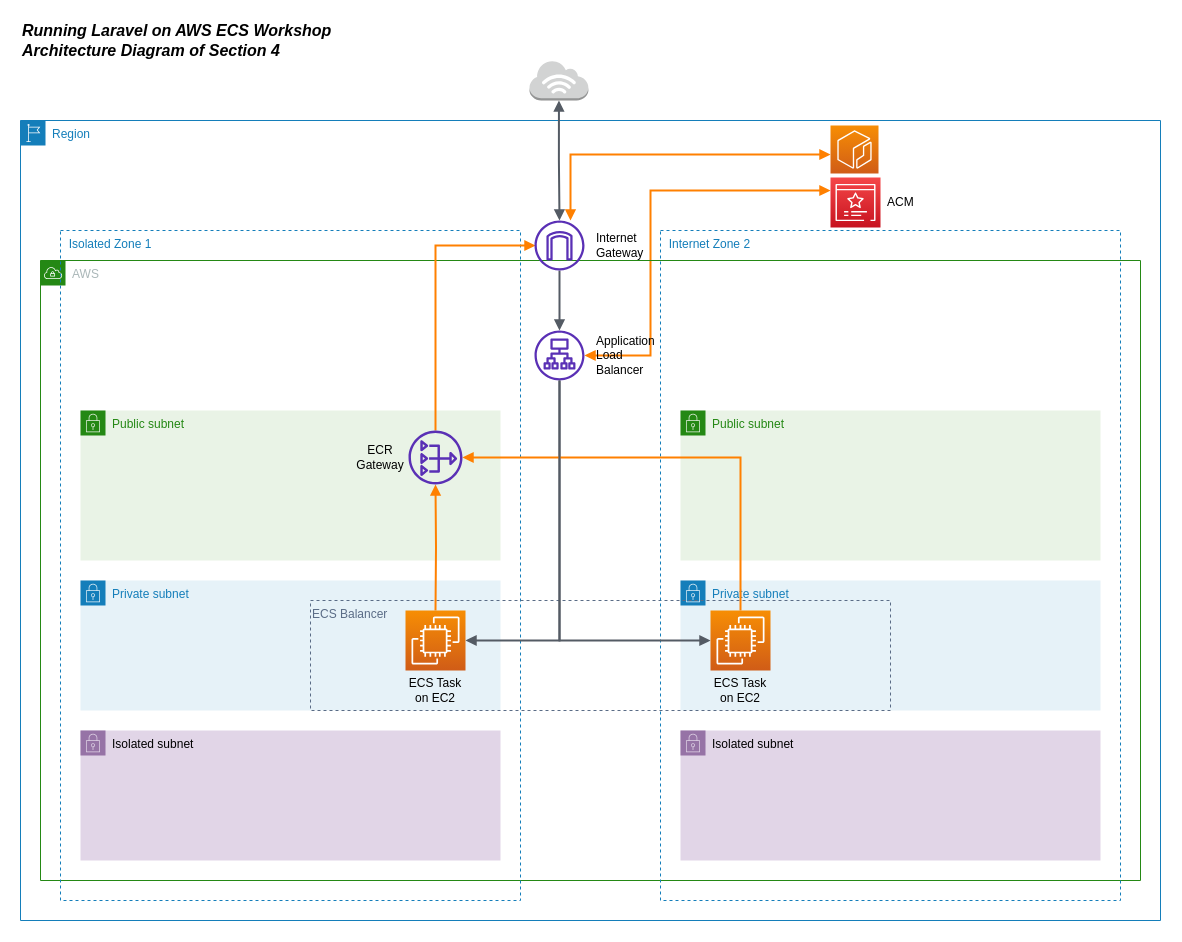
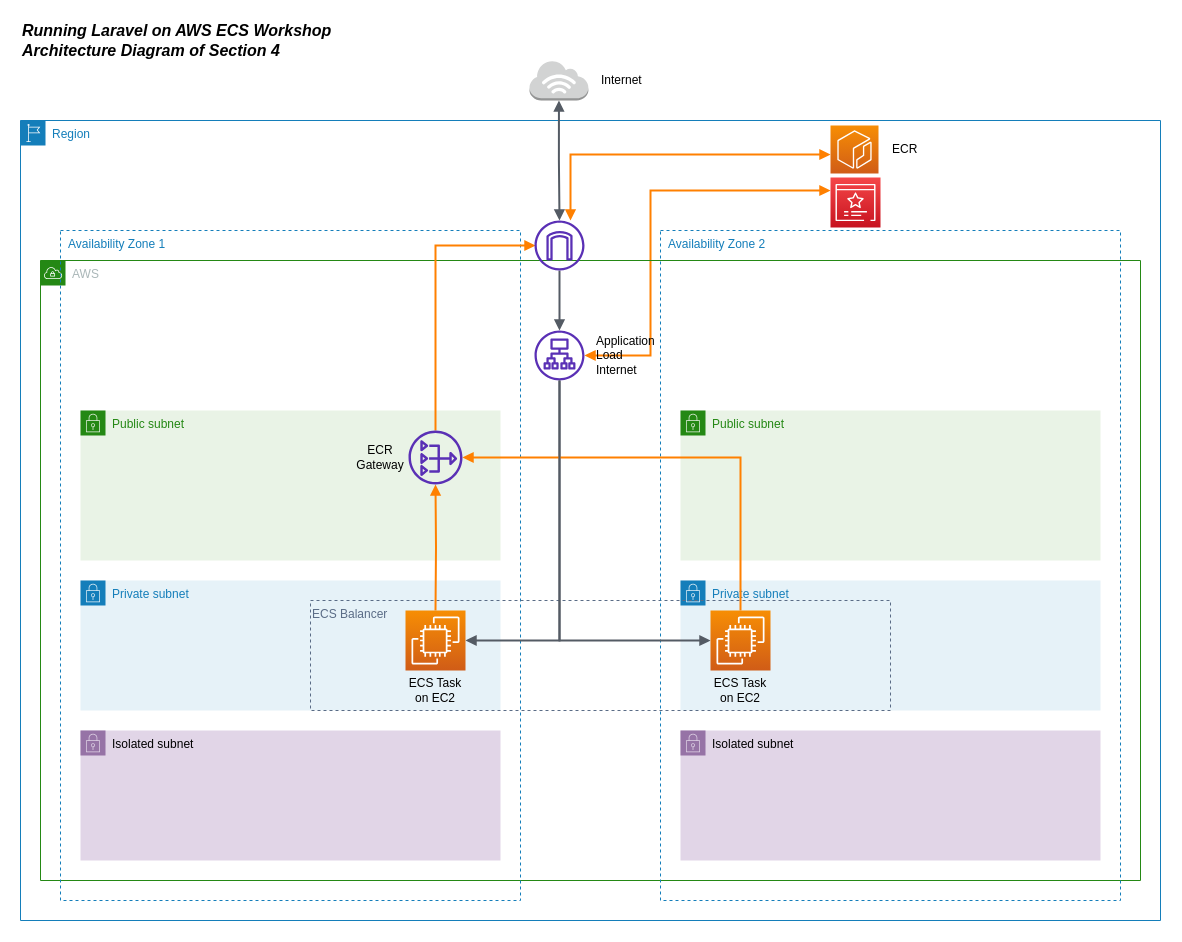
  <mxCell id="0" />
  <mxCell id="1" parent="0" />
  <mxCell id="2" value="Region" style="points=[[0,0],[0.25,0],[0.5,0],[0.75,0],[1,0],[1,0.25],[1,0.5],[1,0.75],[1,1],[0.75,1],[0.5,1],[0.25,1],[0,1],[0,0.75],[0,0.5],[0,0.25]];outlineConnect=0;gradientColor=none;html=1;whiteSpace=wrap;fontSize=12;fontStyle=0;shape=mxgraph.aws4.group;grIcon=mxgraph.aws4.group_region;strokeColor=#147EBA;fillColor=none;verticalAlign=top;align=left;spacingLeft=30;fontColor=#147EBA;dashed=0;" parent="1" vertex="1"><mxGeometry x="20" y="120" width="1140" height="800" as="geometry" /></mxCell>
  <mxCell id="3" style="edgeStyle=orthogonalEdgeStyle;rounded=0;orthogonalLoop=1;jettySize=auto;html=1;endArrow=block;endFill=1;strokeWidth=2;startArrow=block;startFill=1;fillColor=#ffe6cc;strokeColor=#FF8000;" edge="1" parent="1" source="11" target="43"><mxGeometry relative="1" as="geometry"><Array as="points"><mxPoint x="650" y="355" /><mxPoint x="650" y="190" /></Array><mxPoint x="580" y="230" as="sourcePoint" /><mxPoint x="840" y="184" as="targetPoint" /></mxGeometry></mxCell>
  <mxCell id="4" value="Private subnet" style="points=[[0,0],[0.25,0],[0.5,0],[0.75,0],[1,0],[1,0.25],[1,0.5],[1,0.75],[1,1],[0.75,1],[0.5,1],[0.25,1],[0,1],[0,0.75],[0,0.5],[0,0.25]];outlineConnect=0;gradientColor=none;html=1;whiteSpace=wrap;fontSize=12;fontStyle=0;shape=mxgraph.aws4.group;grIcon=mxgraph.aws4.group_security_group;grStroke=0;strokeColor=#147EBA;fillColor=#E6F2F8;verticalAlign=top;align=left;spacingLeft=30;fontColor=#147EBA;dashed=0;" parent="1" vertex="1"><mxGeometry x="680" y="580" width="420" height="130" as="geometry" /></mxCell>
  <mxCell id="5" value="Private subnet" style="points=[[0,0],[0.25,0],[0.5,0],[0.75,0],[1,0],[1,0.25],[1,0.5],[1,0.75],[1,1],[0.75,1],[0.5,1],[0.25,1],[0,1],[0,0.75],[0,0.5],[0,0.25]];outlineConnect=0;gradientColor=none;html=1;whiteSpace=wrap;fontSize=12;fontStyle=0;shape=mxgraph.aws4.group;grIcon=mxgraph.aws4.group_security_group;grStroke=0;strokeColor=#147EBA;fillColor=#E6F2F8;verticalAlign=top;align=left;spacingLeft=30;fontColor=#147EBA;dashed=0;" parent="1" vertex="1"><mxGeometry x="80" y="580" width="420" height="130" as="geometry" /></mxCell>
  <mxCell id="6" value="AWS" style="points=[[0,0],[0.25,0],[0.5,0],[0.75,0],[1,0],[1,0.25],[1,0.5],[1,0.75],[1,1],[0.75,1],[0.5,1],[0.25,1],[0,1],[0,0.75],[0,0.5],[0,0.25]];outlineConnect=0;gradientColor=none;html=1;whiteSpace=wrap;fontSize=12;fontStyle=0;shape=mxgraph.aws4.group;grIcon=mxgraph.aws4.group_vpc;strokeColor=#248814;fillColor=none;verticalAlign=top;align=left;spacingLeft=30;fontColor=#AAB7B8;dashed=0;" parent="1" vertex="1"><mxGeometry x="40" y="260" width="1100" height="620" as="geometry" /></mxCell>
- <mxCell id="7" value="  Isolated Zone 1" style="fillColor=none;strokeColor=#147EBA;dashed=1;verticalAlign=top;fontStyle=0;fontColor=#147EBA;align=left;" parent="1" vertex="1"><mxGeometry x="60" y="230" width="460" height="670" as="geometry" /></mxCell>
+ <mxCell id="7" value="  Availability Zone 1" style="fillColor=none;strokeColor=#147EBA;dashed=1;verticalAlign=top;fontStyle=0;fontColor=#147EBA;align=left;" parent="1" vertex="1"><mxGeometry x="60" y="230" width="460" height="670" as="geometry" /></mxCell>
  <mxCell id="8" value="ECS Balancer" style="fillColor=none;strokeColor=#5A6C86;dashed=1;verticalAlign=top;fontStyle=0;fontColor=#5A6C86;align=left;" parent="1" vertex="1"><mxGeometry x="310" y="600" width="580" height="110" as="geometry" /></mxCell>
  <mxCell id="9" value="Public subnet" style="points=[[0,0],[0.25,0],[0.5,0],[0.75,0],[1,0],[1,0.25],[1,0.5],[1,0.75],[1,1],[0.75,1],[0.5,1],[0.25,1],[0,1],[0,0.75],[0,0.5],[0,0.25]];outlineConnect=0;gradientColor=none;html=1;whiteSpace=wrap;fontSize=12;fontStyle=0;shape=mxgraph.aws4.group;grIcon=mxgraph.aws4.group_security_group;grStroke=0;strokeColor=#248814;fillColor=#E9F3E6;verticalAlign=top;align=left;spacingLeft=30;fontColor=#248814;dashed=0;" parent="1" vertex="1"><mxGeometry x="80" y="410" width="420" height="150" as="geometry" /></mxCell>
  <mxCell id="10" value="" style="group" parent="1" vertex="1" connectable="0"><mxGeometry x="534" y="330" width="95" height="50" as="geometry" /></mxCell>
  <mxCell id="11" value="" style="outlineConnect=0;fontColor=#232F3E;gradientColor=none;fillColor=#5A30B5;strokeColor=none;dashed=0;verticalLabelPosition=bottom;verticalAlign=top;align=center;html=1;fontSize=12;fontStyle=0;aspect=fixed;pointerEvents=1;shape=mxgraph.aws4.application_load_balancer;" parent="10" vertex="1"><mxGeometry width="50" height="50" as="geometry" /></mxCell>
- <mxCell id="12" value="Application Load&lt;br&gt;&lt;div&gt;&lt;span&gt;Balancer&lt;/span&gt;&lt;/div&gt;" style="text;html=1;strokeColor=none;fillColor=none;align=left;verticalAlign=middle;whiteSpace=wrap;rounded=0;shadow=0;labelBackgroundColor=none;sketch=0;" parent="10" vertex="1"><mxGeometry x="60" y="15" width="40" height="20" as="geometry" /></mxCell>
+ <mxCell id="12" value="Application Load&lt;br&gt;&lt;div&gt;&lt;span&gt;Internet&lt;/span&gt;&lt;/div&gt;" style="text;html=1;strokeColor=none;fillColor=none;align=left;verticalAlign=middle;whiteSpace=wrap;rounded=0;shadow=0;labelBackgroundColor=none;sketch=0;" parent="10" vertex="1"><mxGeometry x="60" y="15" width="40" height="20" as="geometry" /></mxCell>
  <mxCell id="13" value="" style="group" parent="1" vertex="1" connectable="0"><mxGeometry x="529" y="60" width="110" height="40" as="geometry" /></mxCell>
  <mxCell id="14" value="" style="outlineConnect=0;dashed=0;verticalLabelPosition=bottom;verticalAlign=top;align=center;html=1;shape=mxgraph.aws3.internet_3;fillColor=#D2D3D3;gradientColor=none;shadow=0;labelBackgroundColor=none;sketch=0;strokeColor=#000000;" parent="13" vertex="1"><mxGeometry width="58.89" height="40" as="geometry" /></mxCell>
+ <mxCell id="15" value="Internet" style="text;html=1;strokeColor=none;fillColor=none;align=left;verticalAlign=middle;whiteSpace=wrap;rounded=0;shadow=0;labelBackgroundColor=none;sketch=0;" parent="13" vertex="1"><mxGeometry x="70" y="10" width="40" height="20" as="geometry" /></mxCell>
  <mxCell id="16" value="" style="edgeStyle=orthogonalEdgeStyle;html=1;endArrow=block;elbow=vertical;startArrow=block;startFill=1;endFill=1;strokeColor=#545B64;rounded=0;exitX=0.5;exitY=1;exitDx=0;exitDy=0;exitPerimeter=0;strokeWidth=2;" parent="1" source="14" target="41" edge="1"><mxGeometry width="100" relative="1" as="geometry"><mxPoint x="584" y="150" as="sourcePoint" /><mxPoint x="684" y="150" as="targetPoint" /></mxGeometry></mxCell>
  <mxCell id="17" value="" style="edgeStyle=orthogonalEdgeStyle;html=1;endArrow=none;elbow=vertical;startArrow=block;startFill=1;strokeColor=#545B64;rounded=0;strokeWidth=2;" parent="1" source="11" target="41" edge="1"><mxGeometry width="100" relative="1" as="geometry"><mxPoint x="739" y="120" as="sourcePoint" /><mxPoint x="839" y="120" as="targetPoint" /></mxGeometry></mxCell>
  <mxCell id="18" style="edgeStyle=orthogonalEdgeStyle;rounded=0;orthogonalLoop=1;jettySize=auto;html=1;endArrow=block;endFill=1;strokeWidth=2;fillColor=#ffe6cc;strokeColor=#FF8000;" parent="1" target="30" edge="1"><mxGeometry relative="1" as="geometry"><mxPoint x="435" y="610" as="sourcePoint" /></mxGeometry></mxCell>
  <mxCell id="19" value="ECS Task on EC2" style="text;html=1;strokeColor=none;fillColor=none;align=center;verticalAlign=middle;whiteSpace=wrap;rounded=0;shadow=0;labelBackgroundColor=none;sketch=0;" parent="1" vertex="1"><mxGeometry x="400" y="680" width="70" height="20" as="geometry" /></mxCell>
  <mxCell id="20" value="" style="edgeStyle=orthogonalEdgeStyle;html=1;endArrow=none;elbow=vertical;startArrow=block;startFill=1;strokeColor=#545B64;rounded=0;strokeWidth=2;" parent="1" target="11" edge="1"><mxGeometry width="100" relative="1" as="geometry"><mxPoint x="465" y="640" as="sourcePoint" /><mxPoint x="281" y="380" as="targetPoint" /><Array as="points"><mxPoint x="559" y="640" /></Array></mxGeometry></mxCell>
- <mxCell id="21" value="  Internet Zone 2" style="fillColor=none;strokeColor=#147EBA;dashed=1;verticalAlign=top;fontStyle=0;fontColor=#147EBA;align=left;" parent="1" vertex="1"><mxGeometry x="660" y="230" width="460" height="670" as="geometry" /></mxCell>
+ <mxCell id="21" value="  Availability Zone 2" style="fillColor=none;strokeColor=#147EBA;dashed=1;verticalAlign=top;fontStyle=0;fontColor=#147EBA;align=left;" parent="1" vertex="1"><mxGeometry x="660" y="230" width="460" height="670" as="geometry" /></mxCell>
  <mxCell id="22" value="Public subnet" style="points=[[0,0],[0.25,0],[0.5,0],[0.75,0],[1,0],[1,0.25],[1,0.5],[1,0.75],[1,1],[0.75,1],[0.5,1],[0.25,1],[0,1],[0,0.75],[0,0.5],[0,0.25]];outlineConnect=0;gradientColor=none;html=1;whiteSpace=wrap;fontSize=12;fontStyle=0;shape=mxgraph.aws4.group;grIcon=mxgraph.aws4.group_security_group;grStroke=0;strokeColor=#248814;fillColor=#E9F3E6;verticalAlign=top;align=left;spacingLeft=30;fontColor=#248814;dashed=0;" parent="1" vertex="1"><mxGeometry x="680" y="410" width="420" height="150" as="geometry" /></mxCell>
  <mxCell id="23" value="Isolated subnet" style="points=[[0,0],[0.25,0],[0.5,0],[0.75,0],[1,0],[1,0.25],[1,0.5],[1,0.75],[1,1],[0.75,1],[0.5,1],[0.25,1],[0,1],[0,0.75],[0,0.5],[0,0.25]];outlineConnect=0;html=1;whiteSpace=wrap;fontSize=12;fontStyle=0;shape=mxgraph.aws4.group;grIcon=mxgraph.aws4.group_security_group;grStroke=0;strokeColor=#9673a6;fillColor=#e1d5e7;verticalAlign=top;align=left;spacingLeft=30;dashed=0;shadow=0;" parent="1" vertex="1"><mxGeometry x="80" y="730" width="420" height="130" as="geometry" /></mxCell>
  <mxCell id="24" value="Isolated subnet" style="points=[[0,0],[0.25,0],[0.5,0],[0.75,0],[1,0],[1,0.25],[1,0.5],[1,0.75],[1,1],[0.75,1],[0.5,1],[0.25,1],[0,1],[0,0.75],[0,0.5],[0,0.25]];outlineConnect=0;html=1;whiteSpace=wrap;fontSize=12;fontStyle=0;shape=mxgraph.aws4.group;grIcon=mxgraph.aws4.group_security_group;grStroke=0;strokeColor=#9673a6;fillColor=#e1d5e7;verticalAlign=top;align=left;spacingLeft=30;dashed=0;" parent="1" vertex="1"><mxGeometry x="680" y="730" width="420" height="130" as="geometry" /></mxCell>
  <mxCell id="25" style="edgeStyle=orthogonalEdgeStyle;rounded=0;orthogonalLoop=1;jettySize=auto;html=1;endArrow=block;endFill=1;strokeWidth=2;fillColor=#ffe6cc;strokeColor=#FF8000;" parent="1" target="30" edge="1"><mxGeometry relative="1" as="geometry"><Array as="points"><mxPoint x="740" y="457" /></Array><mxPoint x="740" y="610" as="sourcePoint" /></mxGeometry></mxCell>
  <mxCell id="26" value="ECS Task on EC2" style="text;html=1;strokeColor=none;fillColor=none;align=center;verticalAlign=middle;whiteSpace=wrap;rounded=0;shadow=0;labelBackgroundColor=none;sketch=0;" parent="1" vertex="1"><mxGeometry x="710" y="680" width="60" height="20" as="geometry" /></mxCell>
  <mxCell id="27" value="" style="edgeStyle=orthogonalEdgeStyle;html=1;endArrow=none;elbow=vertical;startArrow=block;startFill=1;strokeColor=#545B64;rounded=0;strokeWidth=2;" parent="1" target="11" edge="1"><mxGeometry width="100" relative="1" as="geometry"><mxPoint x="710" y="640" as="sourcePoint" /><mxPoint x="569" y="390" as="targetPoint" /><Array as="points"><mxPoint x="559" y="640" /></Array></mxGeometry></mxCell>
  <mxCell id="28" style="edgeStyle=orthogonalEdgeStyle;rounded=0;orthogonalLoop=1;jettySize=auto;html=1;entryX=0.02;entryY=0.5;entryDx=0;entryDy=0;entryPerimeter=0;endArrow=block;endFill=1;strokeWidth=2;fillColor=#ffe6cc;strokeColor=#FF8000;" parent="1" source="30" target="41" edge="1"><mxGeometry relative="1" as="geometry"><Array as="points"><mxPoint x="435" y="245" /></Array></mxGeometry></mxCell>
  <mxCell id="29" value="" style="group" parent="1" vertex="1" connectable="0"><mxGeometry x="360" y="430" width="102" height="54" as="geometry" /></mxCell>
  <mxCell id="30" value="" style="outlineConnect=0;fontColor=#232F3E;gradientColor=none;fillColor=#5A30B5;strokeColor=none;dashed=0;verticalLabelPosition=bottom;verticalAlign=top;align=center;html=1;fontSize=12;fontStyle=0;aspect=fixed;pointerEvents=1;shape=mxgraph.aws4.nat_gateway;" parent="29" vertex="1"><mxGeometry x="48" width="54" height="54" as="geometry" /></mxCell>
  <mxCell id="31" value="ECR Gateway" style="text;html=1;strokeColor=none;fillColor=none;align=center;verticalAlign=middle;whiteSpace=wrap;rounded=0;shadow=0;labelBackgroundColor=none;sketch=0;" parent="29" vertex="1"><mxGeometry y="17" width="40" height="20" as="geometry" /></mxCell>
  <mxCell id="32" value="" style="group" parent="1" vertex="1" connectable="0"><mxGeometry x="830" y="125" width="100" height="48" as="geometry" /></mxCell>
  <mxCell id="33" value="" style="outlineConnect=0;fontColor=#232F3E;gradientColor=#F78E04;gradientDirection=north;fillColor=#D05C17;strokeColor=#ffffff;dashed=0;verticalLabelPosition=bottom;verticalAlign=top;align=center;html=1;fontSize=12;fontStyle=0;aspect=fixed;shape=mxgraph.aws4.resourceIcon;resIcon=mxgraph.aws4.ecr;shadow=0;" parent="32" vertex="1"><mxGeometry width="48" height="48" as="geometry" /></mxCell>
+ <mxCell id="34" value="ECR" style="text;html=1;strokeColor=none;fillColor=none;align=left;verticalAlign=middle;whiteSpace=wrap;rounded=0;shadow=0;labelBackgroundColor=none;sketch=0;" parent="32" vertex="1"><mxGeometry x="60" y="14" width="40" height="20" as="geometry" /></mxCell>
  <mxCell id="35" style="edgeStyle=orthogonalEdgeStyle;rounded=0;orthogonalLoop=1;jettySize=auto;html=1;endArrow=block;endFill=1;strokeWidth=2;startArrow=block;startFill=1;fillColor=#ffe6cc;strokeColor=#FF8000;" parent="1" source="41" target="33" edge="1"><mxGeometry relative="1" as="geometry"><Array as="points"><mxPoint x="570" y="154" /></Array></mxGeometry></mxCell>
  <mxCell id="36" value="Running Laravel on AWS ECS Workshop&lt;br style=&quot;font-size: 16px&quot;&gt;Architecture Diagram of Section 4" style="text;html=1;strokeColor=none;fillColor=none;align=left;verticalAlign=middle;whiteSpace=wrap;rounded=0;shadow=0;labelBackgroundColor=none;sketch=0;fontStyle=3;fontSize=16;" parent="1" vertex="1"><mxGeometry x="20" y="20" width="340" height="40" as="geometry" /></mxCell>
  <mxCell id="37" value="" style="outlineConnect=0;fontColor=#232F3E;gradientColor=#F78E04;gradientDirection=north;fillColor=#D05C17;strokeColor=#ffffff;dashed=0;verticalLabelPosition=bottom;verticalAlign=top;align=center;html=1;fontSize=12;fontStyle=0;aspect=fixed;shape=mxgraph.aws4.resourceIcon;resIcon=mxgraph.aws4.ec2;" parent="1" vertex="1"><mxGeometry x="405" y="610" width="60" height="60" as="geometry" /></mxCell>
  <mxCell id="38" value="" style="outlineConnect=0;fontColor=#232F3E;gradientColor=#F78E04;gradientDirection=north;fillColor=#D05C17;strokeColor=#ffffff;dashed=0;verticalLabelPosition=bottom;verticalAlign=top;align=center;html=1;fontSize=12;fontStyle=0;aspect=fixed;shape=mxgraph.aws4.resourceIcon;resIcon=mxgraph.aws4.ec2;" parent="1" vertex="1"><mxGeometry x="710" y="610" width="60" height="60" as="geometry" /></mxCell>
  <mxCell id="39" value="" style="group" parent="1" vertex="1" connectable="0"><mxGeometry x="534" y="220" width="100" height="50" as="geometry" /></mxCell>
- <mxCell id="40" value="Internet Gateway" style="text;html=1;strokeColor=none;fillColor=none;align=left;verticalAlign=middle;whiteSpace=wrap;rounded=0;shadow=0;labelBackgroundColor=none;sketch=0;" parent="39" vertex="1"><mxGeometry x="60" y="15" width="40" height="20" as="geometry" /></mxCell>
  <mxCell id="41" value="" style="outlineConnect=0;fontColor=#232F3E;fillColor=#5A30B5;dashed=0;verticalLabelPosition=bottom;verticalAlign=top;align=center;html=1;fontSize=12;fontStyle=0;aspect=fixed;pointerEvents=1;shape=mxgraph.aws4.internet_gateway;strokeColor=none;sketch=0;shadow=0;labelBackgroundColor=none;" parent="39" vertex="1"><mxGeometry width="50" height="50" as="geometry" /></mxCell>
  <mxCell id="42" value="" style="group" vertex="1" connectable="0" parent="1"><mxGeometry x="830" y="177" width="95" height="50" as="geometry" /></mxCell>
  <mxCell id="43" value="" style="outlineConnect=0;fontColor=#232F3E;gradientColor=#F54749;gradientDirection=north;fillColor=#C7131F;strokeColor=#ffffff;dashed=0;verticalLabelPosition=bottom;verticalAlign=top;align=center;html=1;fontSize=12;fontStyle=0;aspect=fixed;shape=mxgraph.aws4.resourceIcon;resIcon=mxgraph.aws4.certificate_manager_3;" vertex="1" parent="42"><mxGeometry width="50" height="50" as="geometry" /></mxCell>
- <mxCell id="44" value="ACM" style="text;html=1;strokeColor=none;fillColor=none;align=left;verticalAlign=middle;whiteSpace=wrap;rounded=0;shadow=0;labelBackgroundColor=none;sketch=0;" vertex="1" parent="42"><mxGeometry x="55" y="15" width="40" height="20" as="geometry" /></mxCell>
